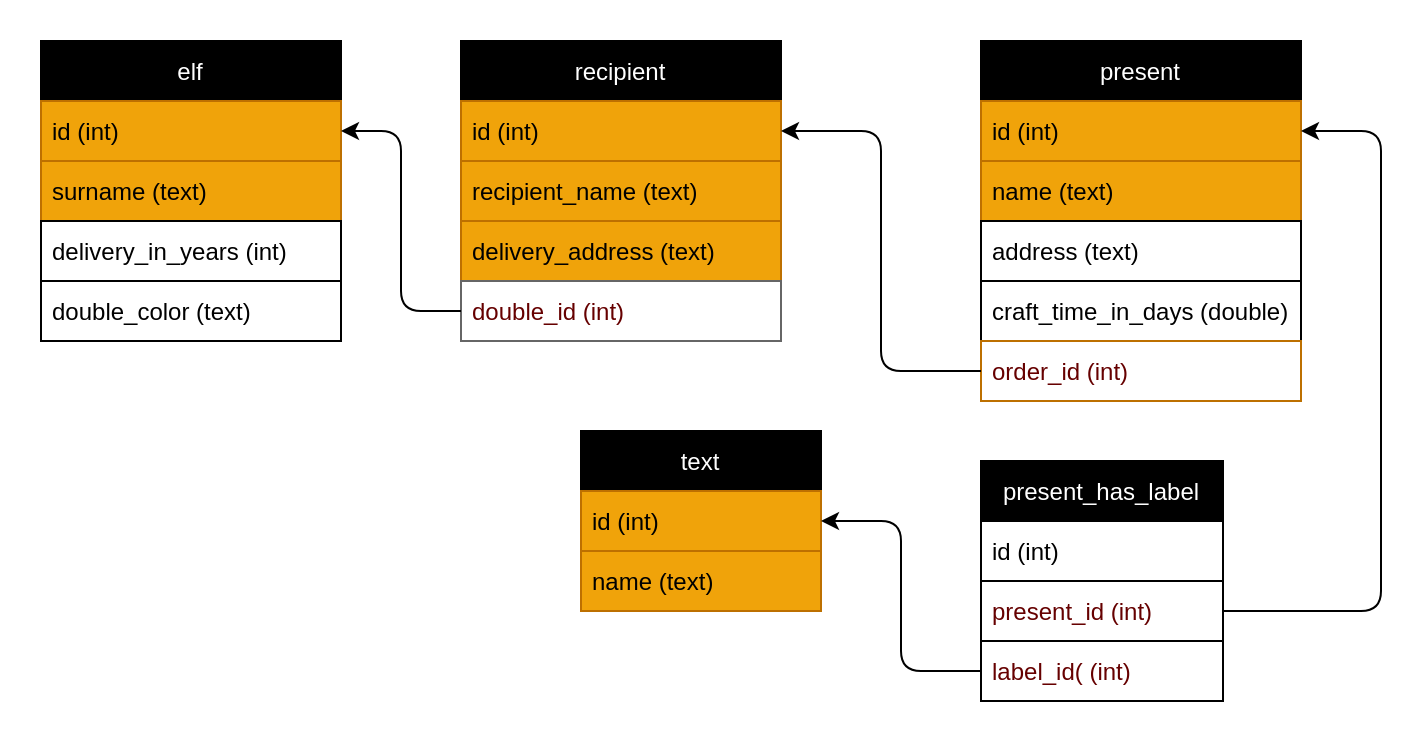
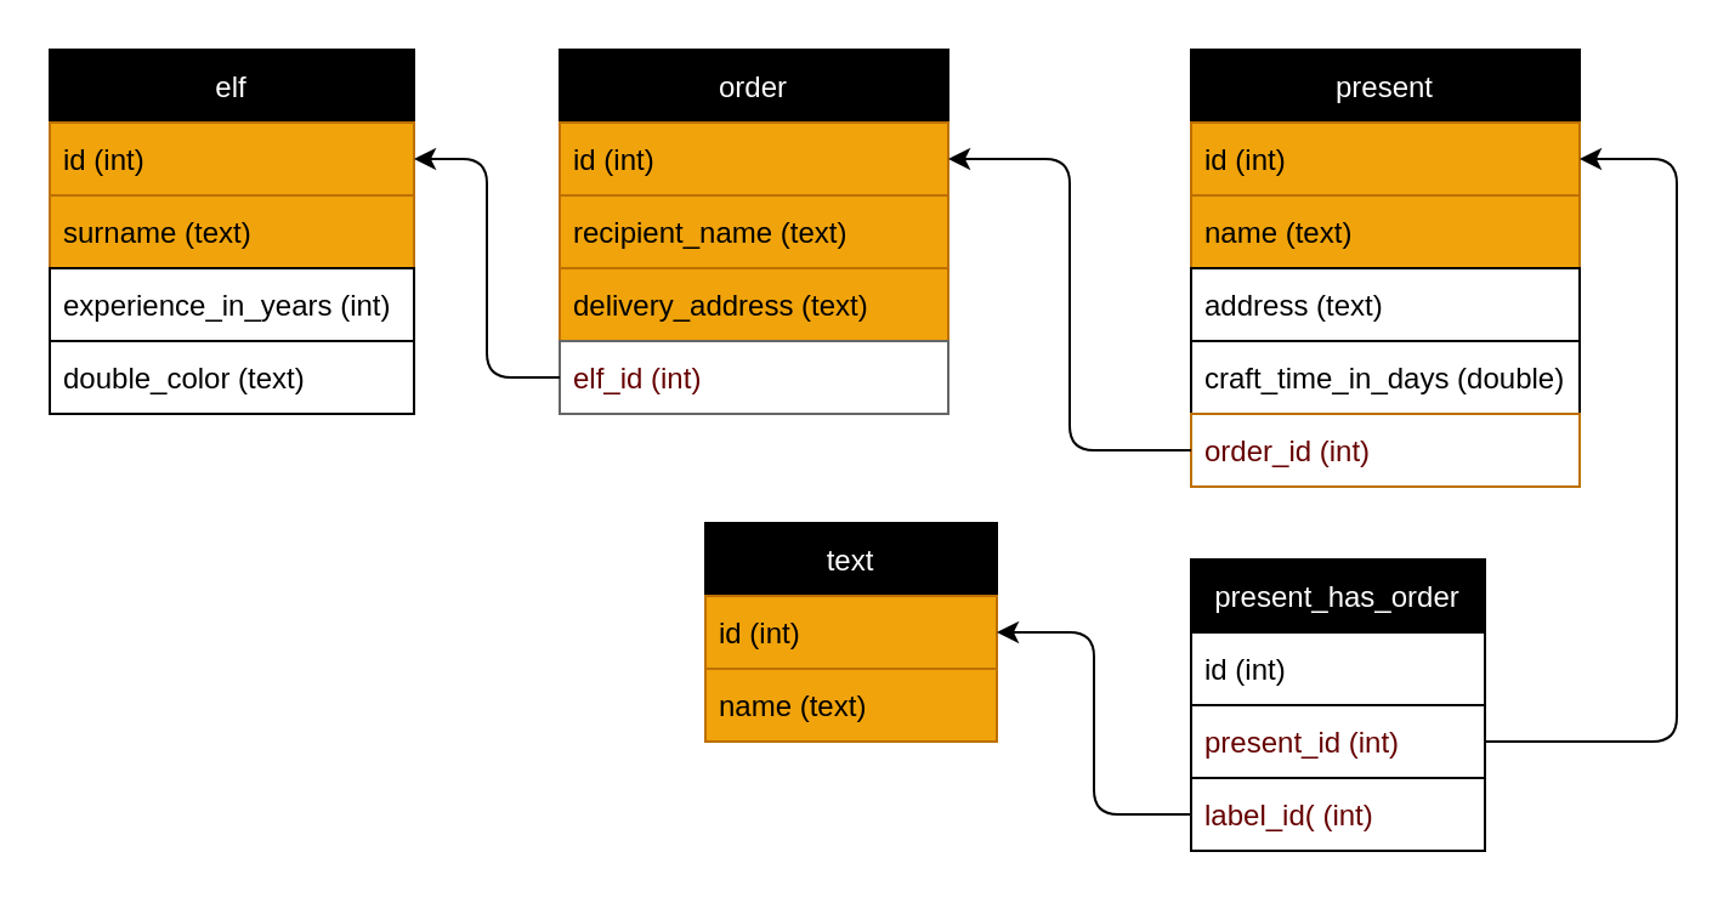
  <mxCell id="0" />
  <mxCell id="1" parent="0" />
  <mxCell id="2" value="elf" style="swimlane;fontStyle=0;childLayout=stackLayout;horizontal=1;startSize=30;horizontalStack=0;resizeParent=1;resizeParentMax=0;resizeLast=0;collapsible=1;marginBottom=0;strokeColor=#000000;fontColor=#FFFFFF;labelBackgroundColor=none;fillColor=#000000;" parent="1" vertex="1"><mxGeometry x="20" y="20" width="150" height="150" as="geometry" /></mxCell>
  <mxCell id="3" value="id (int)" style="text;align=left;verticalAlign=middle;spacingLeft=4;spacingRight=4;overflow=hidden;points=[[0,0.5],[1,0.5]];portConstraint=eastwest;rotatable=0;strokeColor=#BD7000;fontColor=#000000;labelBackgroundColor=none;fillColor=#f0a30a;" parent="2" vertex="1"><mxGeometry y="30" width="150" height="30" as="geometry" /></mxCell>
  <mxCell id="4" value="surname (text)" style="text;align=left;verticalAlign=middle;spacingLeft=4;spacingRight=4;overflow=hidden;points=[[0,0.5],[1,0.5]];portConstraint=eastwest;rotatable=0;strokeColor=#BD7000;fontColor=#000000;labelBackgroundColor=none;fillColor=#f0a30a;" parent="2" vertex="1"><mxGeometry y="60" width="150" height="30" as="geometry" /></mxCell>
- <mxCell id="5" value="delivery_in_years (int)" style="text;align=left;verticalAlign=middle;spacingLeft=4;spacingRight=4;overflow=hidden;points=[[0,0.5],[1,0.5]];portConstraint=eastwest;rotatable=0;strokeColor=#000000;fontColor=#000000;labelBackgroundColor=none;" parent="2" vertex="1"><mxGeometry y="90" width="150" height="30" as="geometry" /></mxCell>
+ <mxCell id="5" value="experience_in_years (int)" style="text;align=left;verticalAlign=middle;spacingLeft=4;spacingRight=4;overflow=hidden;points=[[0,0.5],[1,0.5]];portConstraint=eastwest;rotatable=0;strokeColor=#000000;fontColor=#000000;labelBackgroundColor=none;" parent="2" vertex="1"><mxGeometry y="90" width="150" height="30" as="geometry" /></mxCell>
  <mxCell id="6" value="double_color (text)" style="text;align=left;verticalAlign=middle;spacingLeft=4;spacingRight=4;overflow=hidden;points=[[0,0.5],[1,0.5]];portConstraint=eastwest;rotatable=0;strokeColor=#000000;fontColor=#000000;labelBackgroundColor=none;" parent="2" vertex="1"><mxGeometry y="120" width="150" height="30" as="geometry" /></mxCell>
- <mxCell id="7" value="recipient" style="swimlane;fontStyle=0;childLayout=stackLayout;horizontal=1;startSize=30;horizontalStack=0;resizeParent=1;resizeParentMax=0;resizeLast=0;collapsible=1;marginBottom=0;strokeColor=#000000;fontColor=#FFFFFF;labelBackgroundColor=none;fillColor=#000000;" parent="1" vertex="1"><mxGeometry x="230" y="20" width="160" height="150" as="geometry" /></mxCell>
+ <mxCell id="7" value="order" style="swimlane;fontStyle=0;childLayout=stackLayout;horizontal=1;startSize=30;horizontalStack=0;resizeParent=1;resizeParentMax=0;resizeLast=0;collapsible=1;marginBottom=0;strokeColor=#000000;fontColor=#FFFFFF;labelBackgroundColor=none;fillColor=#000000;" parent="1" vertex="1"><mxGeometry x="230" y="20" width="160" height="150" as="geometry" /></mxCell>
  <mxCell id="8" value="id (int)" style="text;align=left;verticalAlign=middle;spacingLeft=4;spacingRight=4;overflow=hidden;points=[[0,0.5],[1,0.5]];portConstraint=eastwest;rotatable=0;strokeColor=#BD7000;fontColor=#000000;labelBackgroundColor=none;fillColor=#f0a30a;" parent="7" vertex="1"><mxGeometry y="30" width="160" height="30" as="geometry" /></mxCell>
  <mxCell id="9" value="recipient_name (text)" style="text;align=left;verticalAlign=middle;spacingLeft=4;spacingRight=4;overflow=hidden;points=[[0,0.5],[1,0.5]];portConstraint=eastwest;rotatable=0;strokeColor=#BD7000;fontColor=#000000;labelBackgroundColor=none;fillColor=#f0a30a;" parent="7" vertex="1"><mxGeometry y="60" width="160" height="30" as="geometry" /></mxCell>
  <mxCell id="10" value="delivery_address (text)" style="text;align=left;verticalAlign=middle;spacingLeft=4;spacingRight=4;overflow=hidden;points=[[0,0.5],[1,0.5]];portConstraint=eastwest;rotatable=0;strokeColor=#BD7000;fontColor=#000000;labelBackgroundColor=none;fillColor=#f0a30a;" parent="7" vertex="1"><mxGeometry y="90" width="160" height="30" as="geometry" /></mxCell>
- <mxCell id="11" value="double_id (int)" style="text;align=left;verticalAlign=middle;spacingLeft=4;spacingRight=4;overflow=hidden;points=[[0,0.5],[1,0.5]];portConstraint=eastwest;rotatable=0;strokeColor=#666666;fontColor=#660000;labelBackgroundColor=none;fillColor=none;" parent="7" vertex="1"><mxGeometry y="120" width="160" height="30" as="geometry" /></mxCell>
+ <mxCell id="11" value="elf_id (int)" style="text;align=left;verticalAlign=middle;spacingLeft=4;spacingRight=4;overflow=hidden;points=[[0,0.5],[1,0.5]];portConstraint=eastwest;rotatable=0;strokeColor=#666666;fontColor=#660000;labelBackgroundColor=none;fillColor=none;" parent="7" vertex="1"><mxGeometry y="120" width="160" height="30" as="geometry" /></mxCell>
  <mxCell id="12" value="present" style="swimlane;fontStyle=0;childLayout=stackLayout;horizontal=1;startSize=30;horizontalStack=0;resizeParent=1;resizeParentMax=0;resizeLast=0;collapsible=1;marginBottom=0;strokeColor=#000000;fontColor=#FFFFFF;labelBackgroundColor=none;fillColor=#000000;" parent="1" vertex="1"><mxGeometry x="490" y="20" width="160" height="180" as="geometry" /></mxCell>
  <mxCell id="13" value="id (int)" style="text;align=left;verticalAlign=middle;spacingLeft=4;spacingRight=4;overflow=hidden;points=[[0,0.5],[1,0.5]];portConstraint=eastwest;rotatable=0;strokeColor=#BD7000;fontColor=#000000;labelBackgroundColor=none;fillColor=#f0a30a;" parent="12" vertex="1"><mxGeometry y="30" width="160" height="30" as="geometry" /></mxCell>
  <mxCell id="14" value="name (text)" style="text;align=left;verticalAlign=middle;spacingLeft=4;spacingRight=4;overflow=hidden;points=[[0,0.5],[1,0.5]];portConstraint=eastwest;rotatable=0;strokeColor=#BD7000;fontColor=#000000;labelBackgroundColor=none;fillColor=#f0a30a;" parent="12" vertex="1"><mxGeometry y="60" width="160" height="30" as="geometry" /></mxCell>
  <mxCell id="15" value="address (text)" style="text;align=left;verticalAlign=middle;spacingLeft=4;spacingRight=4;overflow=hidden;points=[[0,0.5],[1,0.5]];portConstraint=eastwest;rotatable=0;strokeColor=#000000;fontColor=#000000;labelBackgroundColor=none;" parent="12" vertex="1"><mxGeometry y="90" width="160" height="30" as="geometry" /></mxCell>
  <mxCell id="16" value="craft_time_in_days (double)" style="text;align=left;verticalAlign=middle;spacingLeft=4;spacingRight=4;overflow=hidden;points=[[0,0.5],[1,0.5]];portConstraint=eastwest;rotatable=0;strokeColor=#000000;fontColor=#000000;labelBackgroundColor=none;" parent="12" vertex="1"><mxGeometry y="120" width="160" height="30" as="geometry" /></mxCell>
  <mxCell id="17" value="order_id (int)" style="text;align=left;verticalAlign=middle;spacingLeft=4;spacingRight=4;overflow=hidden;points=[[0,0.5],[1,0.5]];portConstraint=eastwest;rotatable=0;strokeColor=#BD7000;fontColor=#660000;labelBackgroundColor=none;fillColor=none;" parent="12" vertex="1"><mxGeometry y="150" width="160" height="30" as="geometry" /></mxCell>
- <mxCell id="18" value="present_has_label" style="swimlane;fontStyle=0;childLayout=stackLayout;horizontal=1;startSize=30;horizontalStack=0;resizeParent=1;resizeParentMax=0;resizeLast=0;collapsible=1;marginBottom=0;strokeColor=#000000;fontColor=#FFFFFF;labelBackgroundColor=none;fillColor=#000000;" parent="1" vertex="1"><mxGeometry x="490" y="230" width="121" height="120" as="geometry" /></mxCell>
+ <mxCell id="18" value="present_has_order" style="swimlane;fontStyle=0;childLayout=stackLayout;horizontal=1;startSize=30;horizontalStack=0;resizeParent=1;resizeParentMax=0;resizeLast=0;collapsible=1;marginBottom=0;strokeColor=#000000;fontColor=#FFFFFF;labelBackgroundColor=none;fillColor=#000000;" parent="1" vertex="1"><mxGeometry x="490" y="230" width="121" height="120" as="geometry" /></mxCell>
  <mxCell id="19" value="id (int)" style="text;align=left;verticalAlign=middle;spacingLeft=4;spacingRight=4;overflow=hidden;points=[[0,0.5],[1,0.5]];portConstraint=eastwest;rotatable=0;strokeColor=#000000;fontColor=#000000;labelBackgroundColor=none;" parent="18" vertex="1"><mxGeometry y="30" width="121" height="30" as="geometry" /></mxCell>
  <mxCell id="20" value="present_id (int)" style="text;align=left;verticalAlign=middle;spacingLeft=4;spacingRight=4;overflow=hidden;points=[[0,0.5],[1,0.5]];portConstraint=eastwest;rotatable=0;strokeColor=#000000;fontColor=#660000;labelBackgroundColor=none;" parent="18" vertex="1"><mxGeometry y="60" width="121" height="30" as="geometry" /></mxCell>
  <mxCell id="21" value="label_id( (int)" style="text;align=left;verticalAlign=middle;spacingLeft=4;spacingRight=4;overflow=hidden;points=[[0,0.5],[1,0.5]];portConstraint=eastwest;rotatable=0;strokeColor=#000000;fontColor=#660000;labelBackgroundColor=none;" parent="18" vertex="1"><mxGeometry y="90" width="121" height="30" as="geometry" /></mxCell>
  <mxCell id="22" value="text" style="swimlane;fontStyle=0;childLayout=stackLayout;horizontal=1;startSize=30;horizontalStack=0;resizeParent=1;resizeParentMax=0;resizeLast=0;collapsible=1;marginBottom=0;strokeColor=#000000;fontColor=#FFFFFF;labelBackgroundColor=none;fillColor=#000000;" parent="1" vertex="1"><mxGeometry x="290" y="215" width="120" height="90" as="geometry" /></mxCell>
  <mxCell id="23" value="id (int)" style="text;align=left;verticalAlign=middle;spacingLeft=4;spacingRight=4;overflow=hidden;points=[[0,0.5],[1,0.5]];portConstraint=eastwest;rotatable=0;strokeColor=#BD7000;fontColor=#000000;labelBackgroundColor=none;fillColor=#f0a30a;" parent="22" vertex="1"><mxGeometry y="30" width="120" height="30" as="geometry" /></mxCell>
  <mxCell id="24" value="name (text)" style="text;align=left;verticalAlign=middle;spacingLeft=4;spacingRight=4;overflow=hidden;points=[[0,0.5],[1,0.5]];portConstraint=eastwest;rotatable=0;strokeColor=#BD7000;fontColor=#000000;labelBackgroundColor=none;fillColor=#f0a30a;" parent="22" vertex="1"><mxGeometry y="60" width="120" height="30" as="geometry" /></mxCell>
  <mxCell id="25" style="edgeStyle=orthogonalEdgeStyle;html=1;exitX=0;exitY=0.5;exitDx=0;exitDy=0;entryX=1;entryY=0.5;entryDx=0;entryDy=0;strokeColor=#000000;fontColor=#000000;labelBackgroundColor=none;" parent="1" source="11" target="3" edge="1"><mxGeometry relative="1" as="geometry" /></mxCell>
  <mxCell id="26" style="edgeStyle=orthogonalEdgeStyle;html=1;exitX=0;exitY=0.5;exitDx=0;exitDy=0;entryX=1;entryY=0.5;entryDx=0;entryDy=0;strokeColor=#000000;fontColor=#000000;labelBackgroundColor=none;" parent="1" source="17" target="8" edge="1"><mxGeometry relative="1" as="geometry" /></mxCell>
  <mxCell id="27" style="edgeStyle=orthogonalEdgeStyle;html=1;exitX=1;exitY=0.5;exitDx=0;exitDy=0;entryX=1;entryY=0.5;entryDx=0;entryDy=0;strokeColor=#000000;fontColor=#000000;labelBackgroundColor=none;" parent="1" source="20" target="13" edge="1"><mxGeometry relative="1" as="geometry"><Array as="points"><mxPoint x="690" y="305" /><mxPoint x="690" y="65" /></Array></mxGeometry></mxCell>
  <mxCell id="28" style="edgeStyle=orthogonalEdgeStyle;html=1;exitX=0;exitY=0.5;exitDx=0;exitDy=0;entryX=1;entryY=0.5;entryDx=0;entryDy=0;strokeColor=#000000;fontColor=#000000;labelBackgroundColor=none;" parent="1" source="21" target="23" edge="1"><mxGeometry relative="1" as="geometry" /></mxCell>
